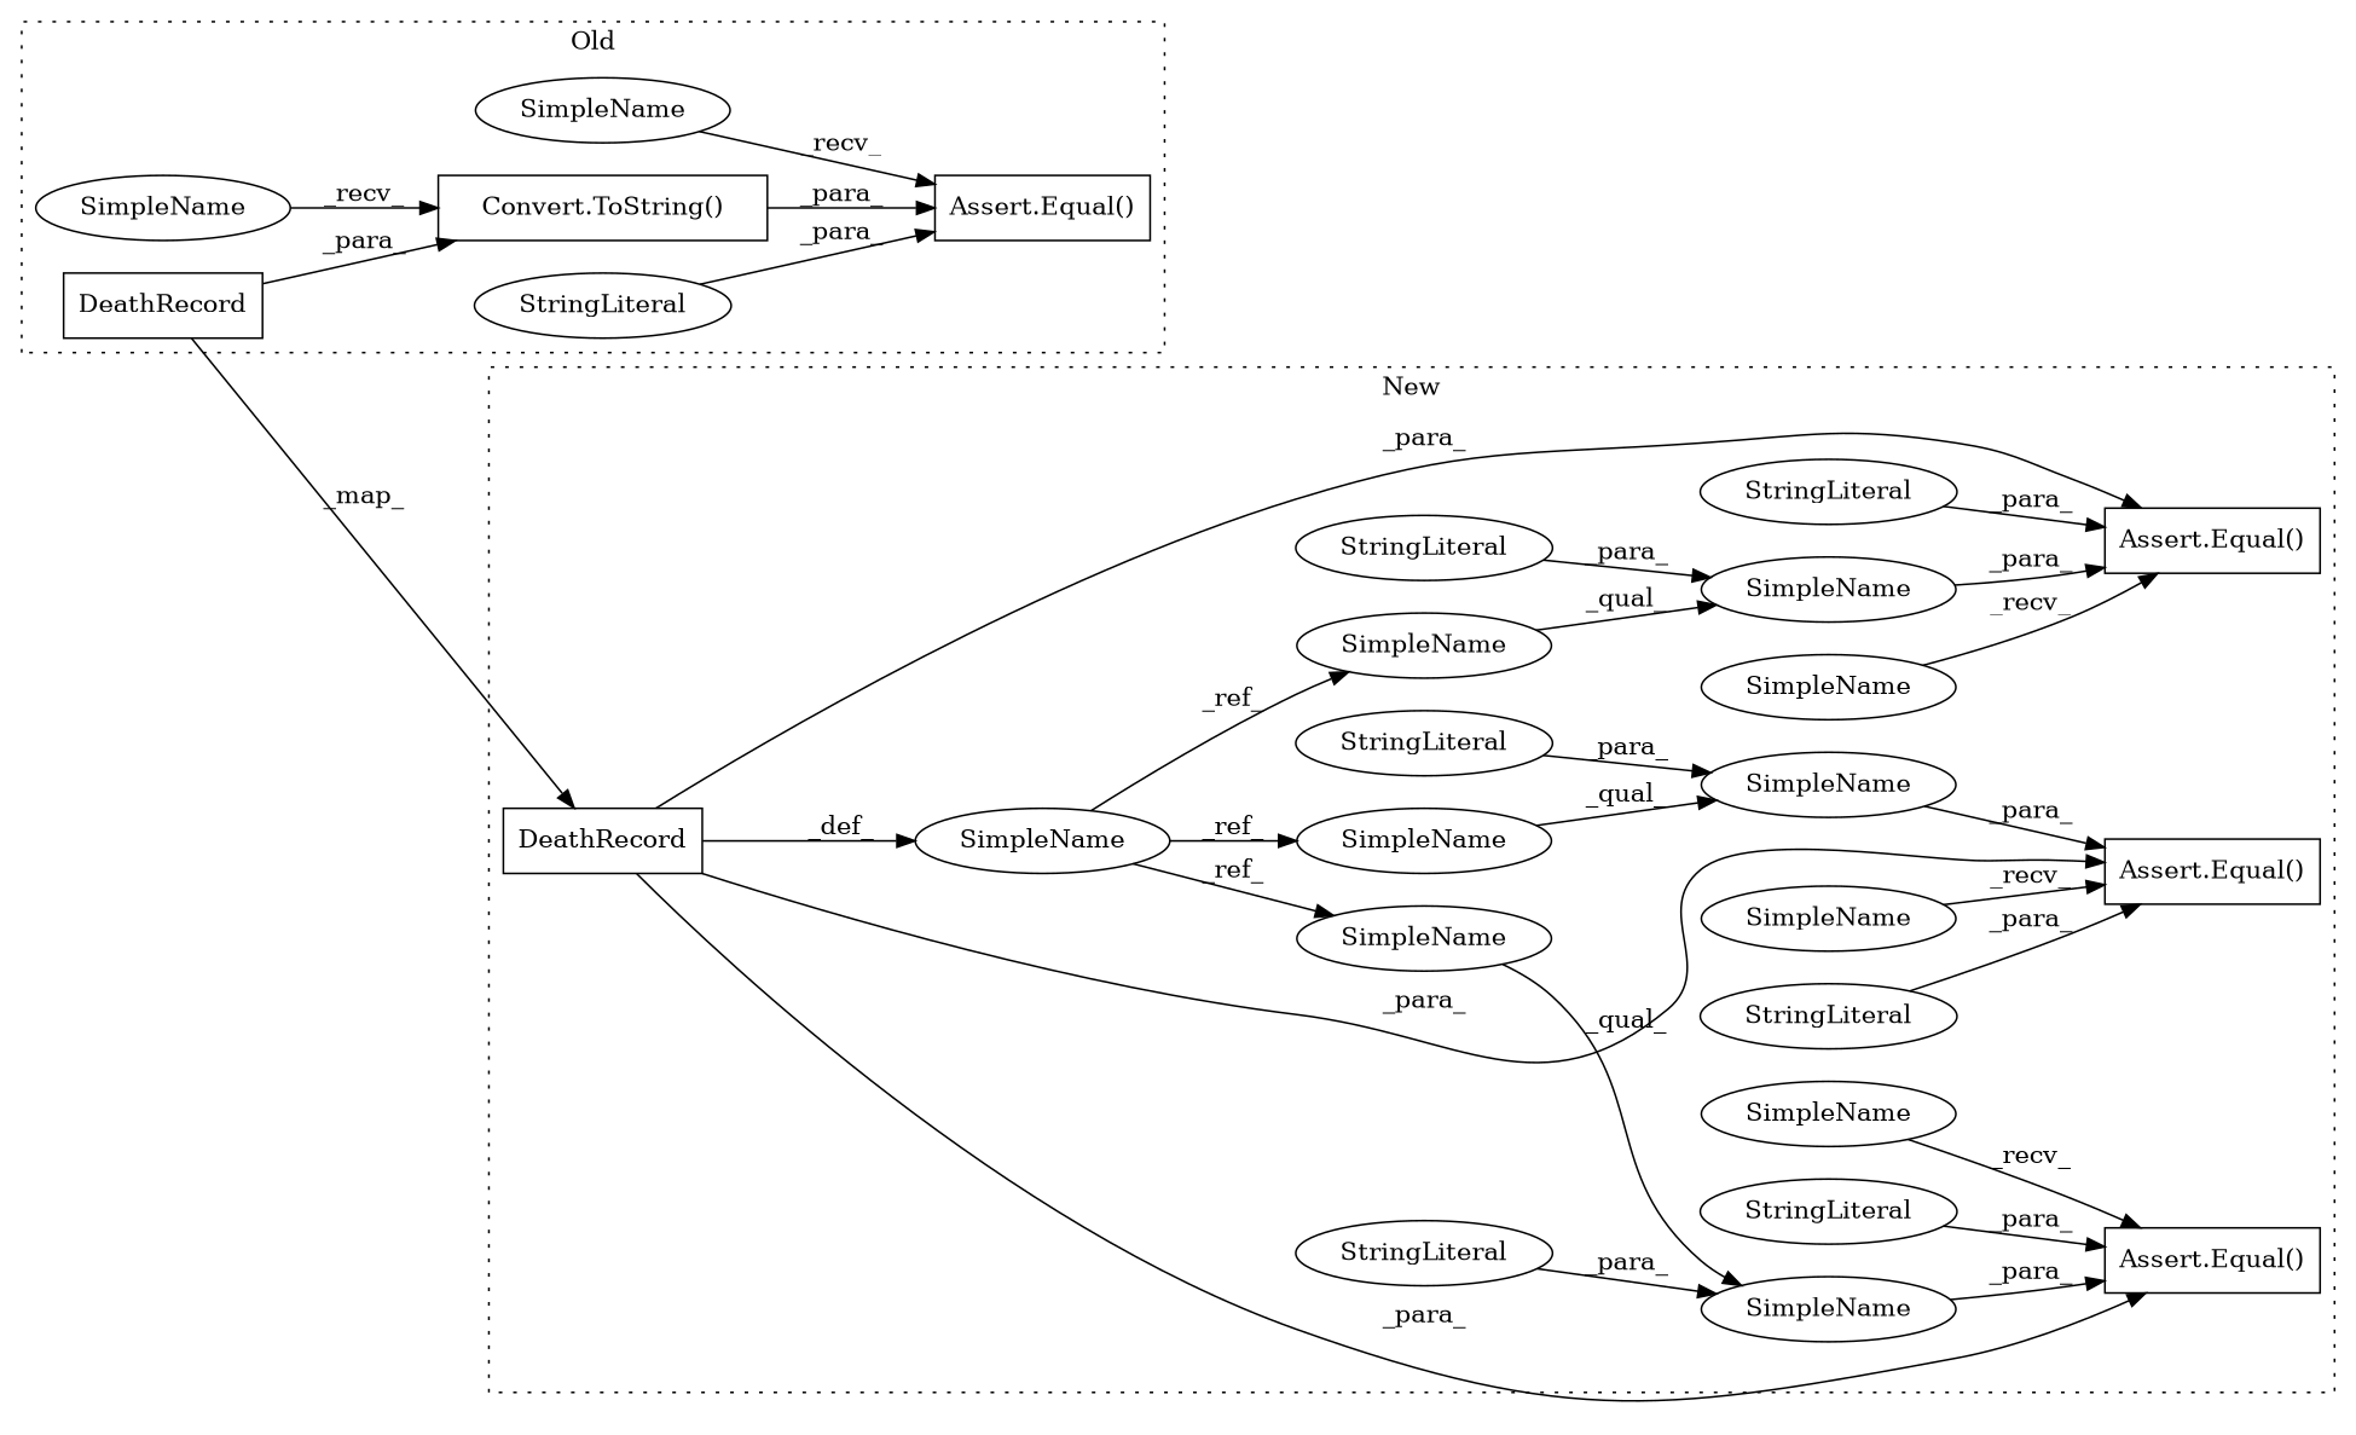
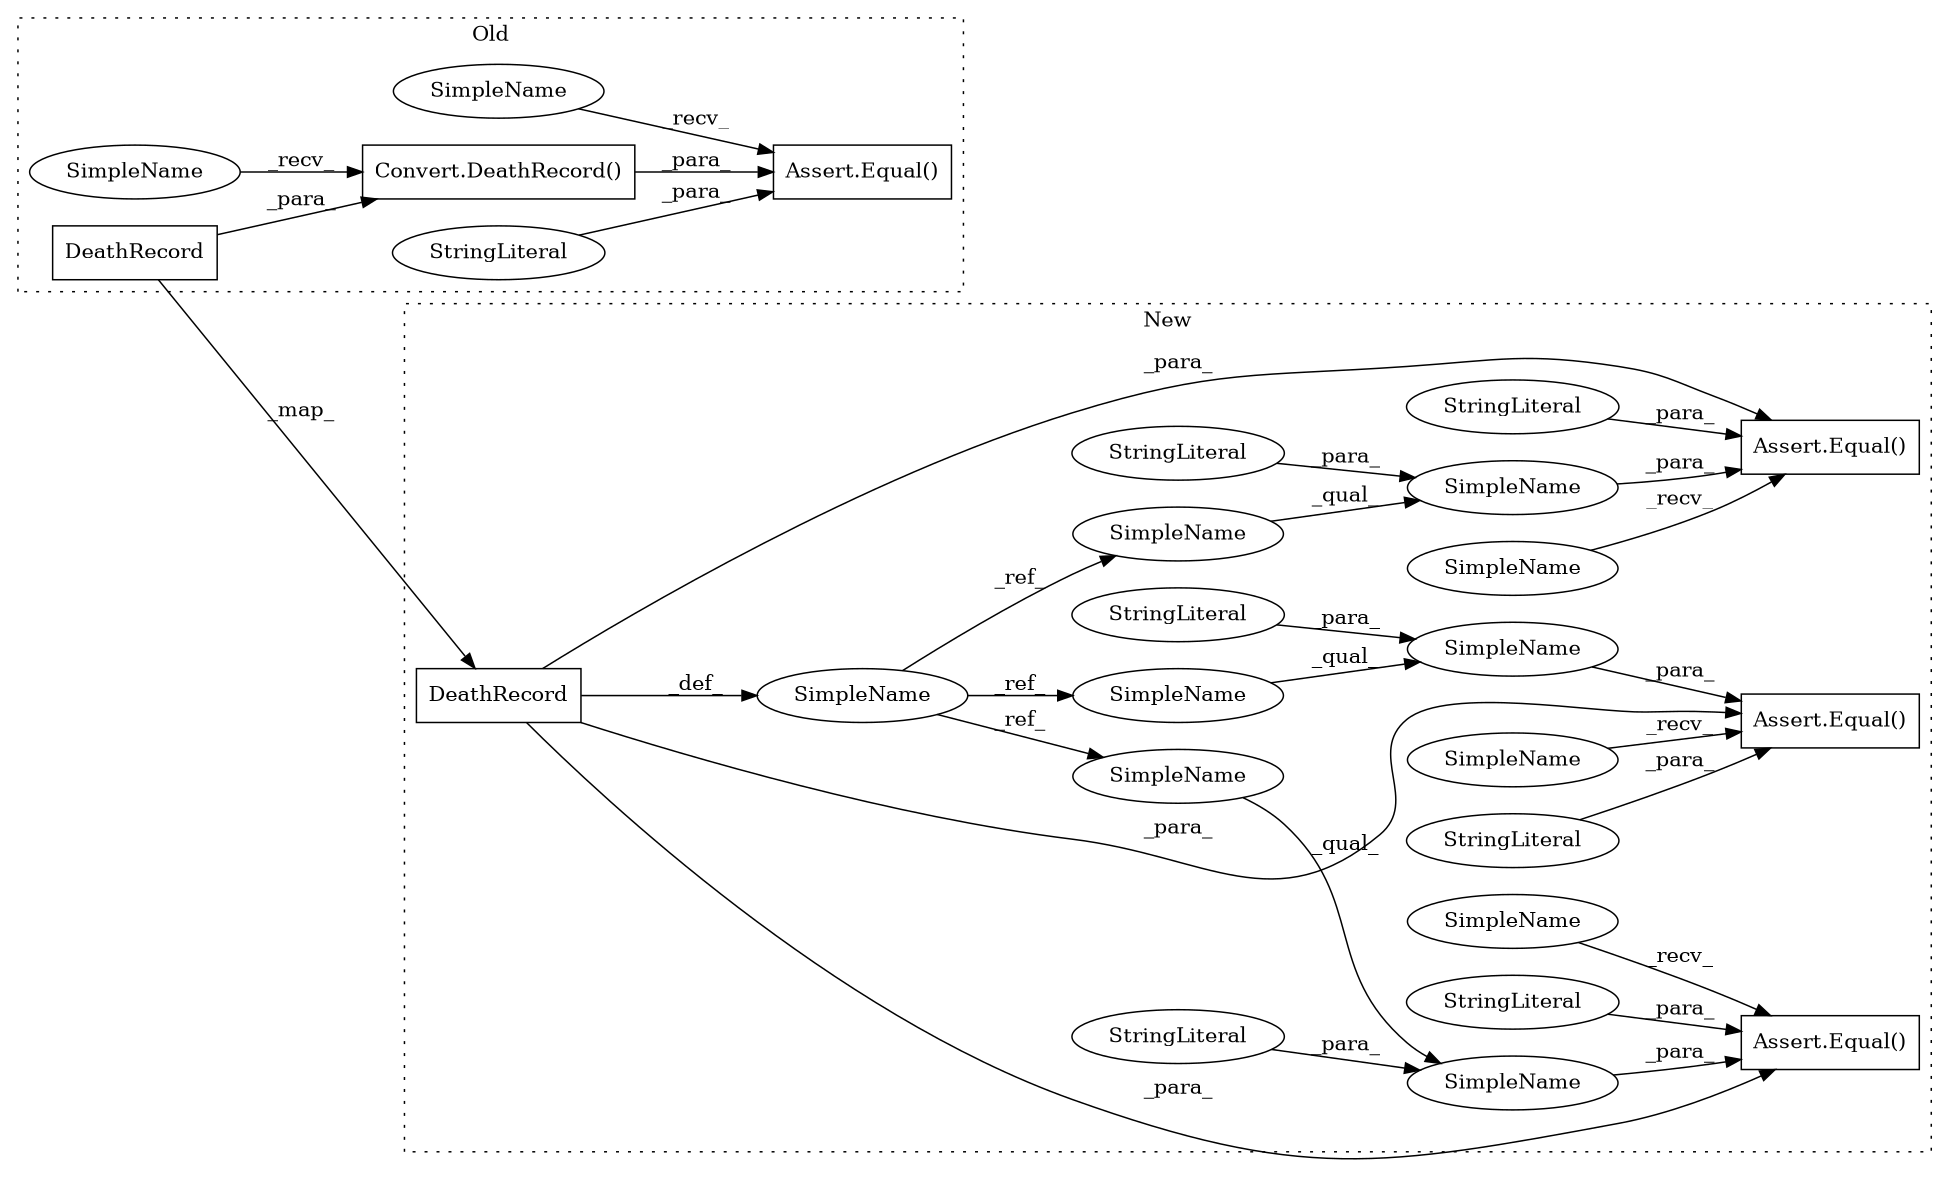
  digraph {
    rankdir=LR
    node [a=42 l=14 shape=ellipse]
    n1 [a=11 label=DeathRecord s=4869 shape=box]
-   n2 [a=32 l="9,1" label="Convert.ToString()" s="4860,4927" shape=box]
+   n2 [a=32 l="9,1" label="Convert.DeathRecord()" s="4860,4927" shape=box]
    n3 [a=32 l="6,1" label="Assert.Equal()" s="4803,4928" shape=box]
    n4 [a=45 l=41 label=StringLiteral s=4809]
    n5 [l=6 label=SimpleName s=4796]
    n6 [l=7 label=SimpleName s=4852]
    n7 [a=11 label=DeathRecord s=5383 shape=box]
    n8 [label=SimpleName s=5366]
    n9 [l="15,1" label=SimpleName s="5618,5642"]
    n10 [a=32 l="6,1" label="Assert.Equal()" s="5606,5643" shape=box]
    n11 [l="15,1" label=SimpleName s="5559,5582"]
    n12 [a=32 l="6,1" label="Assert.Equal()" s="5527,5583" shape=box]
    n13 [l="15,1" label=SimpleName s="5482,5503"]
    n14 [a=32 l="6,1" label="Assert.Equal()" s="5463,5504" shape=box]
    n15 [a=45 l=11 label=StringLiteral s=5469]
    n16 [a=45 l=24 label=StringLiteral s=5533]
    n17 [a=45 l=4 label=StringLiteral s=5612]
    n18 [a=45 l=8 label=StringLiteral s=5574]
    n19 [a=45 l=6 label=StringLiteral s=5497]
    n20 [a=45 l=9 label=StringLiteral s=5633]
    n21 [l=6 label=SimpleName s=5456]
    n22 [l=6 label=SimpleName s=5520]
    n23 [l=6 label=SimpleName s=5599]
    n24 [label=SimpleName s=5482]
    n25 [label=SimpleName s=5618]
    n26 [label=SimpleName s=5559]
    subgraph cluster_1 {
      label=Old
      style=dotted
      n1
      n2
      n3
      n4
      n5
      n6
    }
    subgraph cluster_2 {
      label=New
      style=dotted
      n7
      n8
      n9
      n10
      n11
      n12
      n13
      n14
      n15
      n16
      n17
      n18
      n19
      n20
      n21
      n22
      n23
      n24
      n25
      n26
    }
    n1 -> n2 [label=_para_]
    n1 -> n7 [label=_map_]
    n2 -> n3 [label=_para_]
    n4 -> n3 [label=_para_]
    n5 -> n3 [label=_recv_]
    n6 -> n2 [label=_recv_]
    n7 -> n8 [label=_def_]
    n7 -> n10 [label=_para_]
    n7 -> n12 [label=_para_]
    n7 -> n14 [label=_para_]
    n8 -> n24 [label=_ref_]
    n8 -> n25 [label=_ref_]
    n8 -> n26 [label=_ref_]
    n9 -> n10 [label=_para_]
    n11 -> n12 [label=_para_]
    n13 -> n14 [label=_para_]
    n15 -> n14 [label=_para_]
    n16 -> n12 [label=_para_]
    n17 -> n10 [label=_para_]
    n18 -> n11 [label=_para_]
    n19 -> n13 [label=_para_]
    n20 -> n9 [label=_para_]
    n21 -> n14 [label=_recv_]
    n22 -> n12 [label=_recv_]
    n23 -> n10 [label=_recv_]
    n24 -> n13 [label=_qual_]
    n25 -> n9 [label=_qual_]
    n26 -> n11 [label=_qual_]
  }
